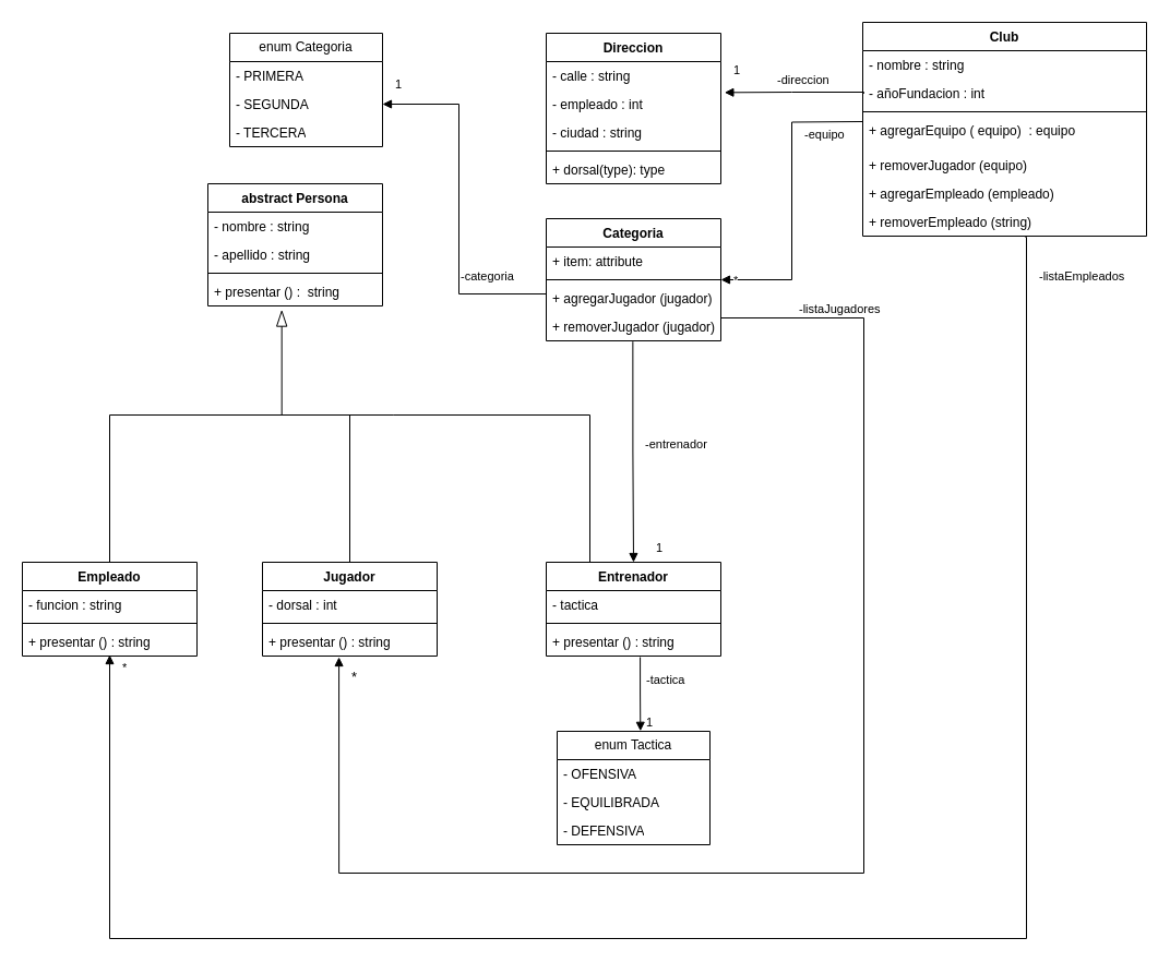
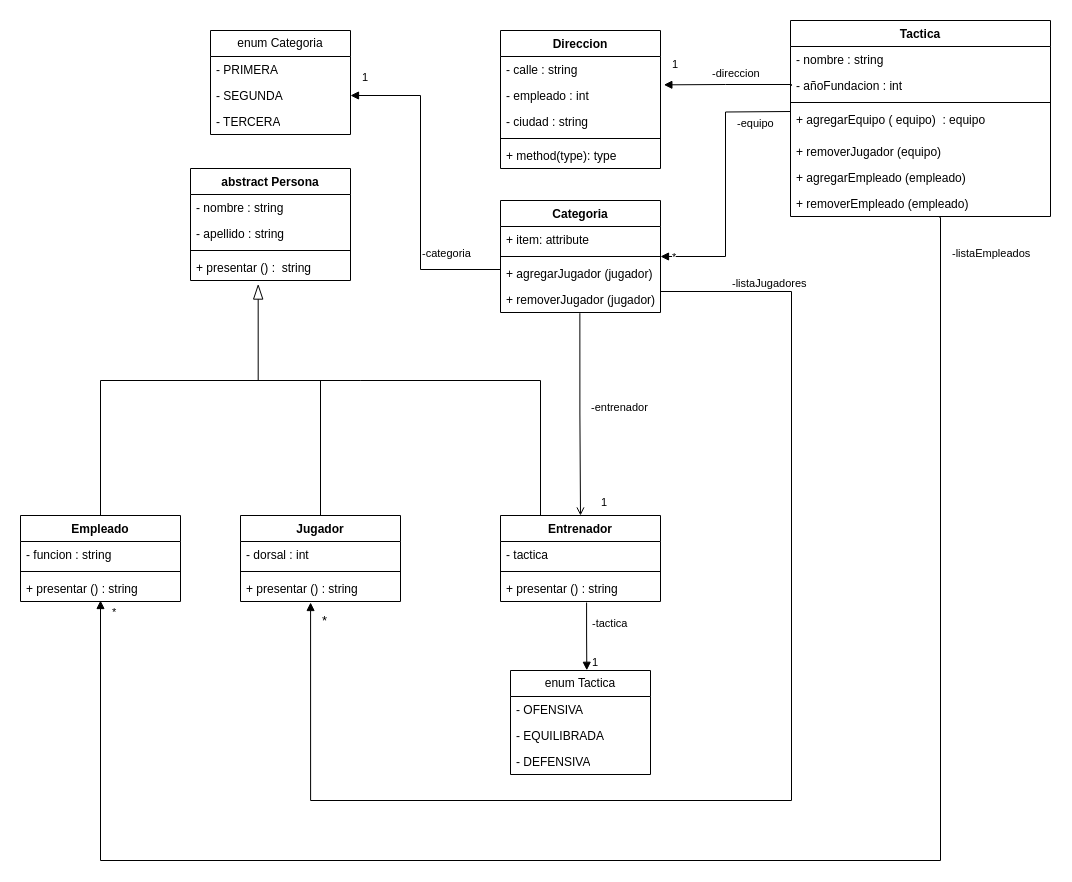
  <mxCell id="0" />
  <mxCell id="1" parent="0" />
- <mxCell id="2" value="Club" style="swimlane;fontStyle=1;align=center;verticalAlign=top;childLayout=stackLayout;horizontal=1;startSize=26;horizontalStack=0;resizeParent=1;resizeParentMax=0;resizeLast=0;collapsible=1;marginBottom=0;whiteSpace=wrap;html=1;" vertex="1" parent="1"><mxGeometry x="790" y="20" width="260" height="196" as="geometry" /></mxCell>
+ <mxCell id="2" value="Tactica" style="swimlane;fontStyle=1;align=center;verticalAlign=top;childLayout=stackLayout;horizontal=1;startSize=26;horizontalStack=0;resizeParent=1;resizeParentMax=0;resizeLast=0;collapsible=1;marginBottom=0;whiteSpace=wrap;html=1;" vertex="1" parent="1"><mxGeometry x="790" y="20" width="260" height="196" as="geometry" /></mxCell>
  <mxCell id="3" value="- nombre : string" style="text;strokeColor=none;fillColor=none;align=left;verticalAlign=top;spacingLeft=4;spacingRight=4;overflow=hidden;rotatable=0;points=[[0,0.5],[1,0.5]];portConstraint=eastwest;whiteSpace=wrap;html=1;" vertex="1" parent="2"><mxGeometry y="26" width="260" height="26" as="geometry" /></mxCell>
  <mxCell id="4" value="- añoFundacion : int" style="text;strokeColor=none;fillColor=none;align=left;verticalAlign=top;spacingLeft=4;spacingRight=4;overflow=hidden;rotatable=0;points=[[0,0.5],[1,0.5]];portConstraint=eastwest;whiteSpace=wrap;html=1;" vertex="1" parent="2"><mxGeometry y="52" width="260" height="26" as="geometry" /></mxCell>
  <mxCell id="5" value="" style="line;strokeWidth=1;fillColor=none;align=left;verticalAlign=middle;spacingTop=-1;spacingLeft=3;spacingRight=3;rotatable=0;labelPosition=right;points=[];portConstraint=eastwest;strokeColor=inherit;" vertex="1" parent="2"><mxGeometry y="78" width="260" height="8" as="geometry" /></mxCell>
  <mxCell id="6" value="+ agregarEquipo ( equipo)&amp;nbsp; : equipo" style="text;strokeColor=none;fillColor=none;align=left;verticalAlign=top;spacingLeft=4;spacingRight=4;overflow=hidden;rotatable=0;points=[[0,0.5],[1,0.5]];portConstraint=eastwest;whiteSpace=wrap;html=1;" vertex="1" parent="2"><mxGeometry y="86" width="260" height="32" as="geometry" /></mxCell>
  <mxCell id="7" value="+ removerJugador (equipo)&amp;nbsp;" style="text;strokeColor=none;fillColor=none;align=left;verticalAlign=top;spacingLeft=4;spacingRight=4;overflow=hidden;rotatable=0;points=[[0,0.5],[1,0.5]];portConstraint=eastwest;whiteSpace=wrap;html=1;" vertex="1" parent="2"><mxGeometry y="118" width="260" height="26" as="geometry" /></mxCell>
  <mxCell id="8" value="+ agregarEmpleado (empleado)" style="text;strokeColor=none;fillColor=none;align=left;verticalAlign=top;spacingLeft=4;spacingRight=4;overflow=hidden;rotatable=0;points=[[0,0.5],[1,0.5]];portConstraint=eastwest;whiteSpace=wrap;html=1;" vertex="1" parent="2"><mxGeometry y="144" width="260" height="26" as="geometry" /></mxCell>
- <mxCell id="9" value="+ removerEmpleado (string)" style="text;strokeColor=none;fillColor=none;align=left;verticalAlign=top;spacingLeft=4;spacingRight=4;overflow=hidden;rotatable=0;points=[[0,0.5],[1,0.5]];portConstraint=eastwest;whiteSpace=wrap;html=1;" vertex="1" parent="2"><mxGeometry y="170" width="260" height="26" as="geometry" /></mxCell>
+ <mxCell id="9" value="+ removerEmpleado (empleado)" style="text;strokeColor=none;fillColor=none;align=left;verticalAlign=top;spacingLeft=4;spacingRight=4;overflow=hidden;rotatable=0;points=[[0,0.5],[1,0.5]];portConstraint=eastwest;whiteSpace=wrap;html=1;" vertex="1" parent="2"><mxGeometry y="170" width="260" height="26" as="geometry" /></mxCell>
  <mxCell id="10" value="Direccion" style="swimlane;fontStyle=1;align=center;verticalAlign=top;childLayout=stackLayout;horizontal=1;startSize=26;horizontalStack=0;resizeParent=1;resizeParentMax=0;resizeLast=0;collapsible=1;marginBottom=0;whiteSpace=wrap;html=1;" vertex="1" parent="1"><mxGeometry x="500" y="30" width="160" height="138" as="geometry" /></mxCell>
  <mxCell id="11" value="- calle : string" style="text;strokeColor=none;fillColor=none;align=left;verticalAlign=top;spacingLeft=4;spacingRight=4;overflow=hidden;rotatable=0;points=[[0,0.5],[1,0.5]];portConstraint=eastwest;whiteSpace=wrap;html=1;" vertex="1" parent="10"><mxGeometry y="26" width="160" height="26" as="geometry" /></mxCell>
  <mxCell id="12" value="- empleado : int" style="text;strokeColor=none;fillColor=none;align=left;verticalAlign=top;spacingLeft=4;spacingRight=4;overflow=hidden;rotatable=0;points=[[0,0.5],[1,0.5]];portConstraint=eastwest;whiteSpace=wrap;html=1;" vertex="1" parent="10"><mxGeometry y="52" width="160" height="26" as="geometry" /></mxCell>
  <mxCell id="13" value="- ciudad : string" style="text;strokeColor=none;fillColor=none;align=left;verticalAlign=top;spacingLeft=4;spacingRight=4;overflow=hidden;rotatable=0;points=[[0,0.5],[1,0.5]];portConstraint=eastwest;whiteSpace=wrap;html=1;" vertex="1" parent="10"><mxGeometry y="78" width="160" height="26" as="geometry" /></mxCell>
  <mxCell id="14" value="" style="line;strokeWidth=1;fillColor=none;align=left;verticalAlign=middle;spacingTop=-1;spacingLeft=3;spacingRight=3;rotatable=0;labelPosition=right;points=[];portConstraint=eastwest;strokeColor=inherit;" vertex="1" parent="10"><mxGeometry y="104" width="160" height="8" as="geometry" /></mxCell>
- <mxCell id="15" value="+ dorsal(type): type" style="text;strokeColor=none;fillColor=none;align=left;verticalAlign=top;spacingLeft=4;spacingRight=4;overflow=hidden;rotatable=0;points=[[0,0.5],[1,0.5]];portConstraint=eastwest;whiteSpace=wrap;html=1;" vertex="1" parent="10"><mxGeometry y="112" width="160" height="26" as="geometry" /></mxCell>
+ <mxCell id="15" value="+ method(type): type" style="text;strokeColor=none;fillColor=none;align=left;verticalAlign=top;spacingLeft=4;spacingRight=4;overflow=hidden;rotatable=0;points=[[0,0.5],[1,0.5]];portConstraint=eastwest;whiteSpace=wrap;html=1;" vertex="1" parent="10"><mxGeometry y="112" width="160" height="26" as="geometry" /></mxCell>
  <mxCell id="16" value="enum Categoria" style="swimlane;fontStyle=0;childLayout=stackLayout;horizontal=1;startSize=26;fillColor=none;horizontalStack=0;resizeParent=1;resizeParentMax=0;resizeLast=0;collapsible=1;marginBottom=0;whiteSpace=wrap;html=1;" vertex="1" parent="1"><mxGeometry x="210" y="30" width="140" height="104" as="geometry" /></mxCell>
  <mxCell id="17" value="- PRIMERA" style="text;strokeColor=none;fillColor=none;align=left;verticalAlign=top;spacingLeft=4;spacingRight=4;overflow=hidden;rotatable=0;points=[[0,0.5],[1,0.5]];portConstraint=eastwest;whiteSpace=wrap;html=1;" vertex="1" parent="16"><mxGeometry y="26" width="140" height="26" as="geometry" /></mxCell>
  <mxCell id="18" value="- SEGUNDA" style="text;strokeColor=none;fillColor=none;align=left;verticalAlign=top;spacingLeft=4;spacingRight=4;overflow=hidden;rotatable=0;points=[[0,0.5],[1,0.5]];portConstraint=eastwest;whiteSpace=wrap;html=1;" vertex="1" parent="16"><mxGeometry y="52" width="140" height="26" as="geometry" /></mxCell>
  <mxCell id="19" value="- TERCERA" style="text;strokeColor=none;fillColor=none;align=left;verticalAlign=top;spacingLeft=4;spacingRight=4;overflow=hidden;rotatable=0;points=[[0,0.5],[1,0.5]];portConstraint=eastwest;whiteSpace=wrap;html=1;" vertex="1" parent="16"><mxGeometry y="78" width="140" height="26" as="geometry" /></mxCell>
  <mxCell id="20" value="Categoria" style="swimlane;fontStyle=1;align=center;verticalAlign=top;childLayout=stackLayout;horizontal=1;startSize=26;horizontalStack=0;resizeParent=1;resizeParentMax=0;resizeLast=0;collapsible=1;marginBottom=0;whiteSpace=wrap;html=1;" vertex="1" parent="1"><mxGeometry x="500" y="200" width="160" height="112" as="geometry" /></mxCell>
  <mxCell id="21" value="+ item: attribute" style="text;strokeColor=none;fillColor=none;align=left;verticalAlign=top;spacingLeft=4;spacingRight=4;overflow=hidden;rotatable=0;points=[[0,0.5],[1,0.5]];portConstraint=eastwest;whiteSpace=wrap;html=1;" vertex="1" parent="20"><mxGeometry y="26" width="160" height="26" as="geometry" /></mxCell>
  <mxCell id="22" value="" style="line;strokeWidth=1;fillColor=none;align=left;verticalAlign=middle;spacingTop=-1;spacingLeft=3;spacingRight=3;rotatable=0;labelPosition=right;points=[];portConstraint=eastwest;strokeColor=inherit;" vertex="1" parent="20"><mxGeometry y="52" width="160" height="8" as="geometry" /></mxCell>
  <mxCell id="23" value="+ agregarJugador (jugador)" style="text;strokeColor=none;fillColor=none;align=left;verticalAlign=top;spacingLeft=4;spacingRight=4;overflow=hidden;rotatable=0;points=[[0,0.5],[1,0.5]];portConstraint=eastwest;whiteSpace=wrap;html=1;" vertex="1" parent="20"><mxGeometry y="60" width="160" height="26" as="geometry" /></mxCell>
  <mxCell id="24" value="+ removerJugador (jugador)" style="text;strokeColor=none;fillColor=none;align=left;verticalAlign=top;spacingLeft=4;spacingRight=4;overflow=hidden;rotatable=0;points=[[0,0.5],[1,0.5]];portConstraint=eastwest;whiteSpace=wrap;html=1;" vertex="1" parent="20"><mxGeometry y="86" width="160" height="26" as="geometry" /></mxCell>
  <mxCell id="25" style="edgeStyle=orthogonalEdgeStyle;rounded=0;orthogonalLoop=1;jettySize=auto;html=1;exitX=0.5;exitY=0;exitDx=0;exitDy=0;endArrow=blockThin;endFill=0;entryX=0.423;entryY=1.137;entryDx=0;entryDy=0;entryPerimeter=0;strokeWidth=1;endSize=13;" edge="1" parent="1" source="26" target="39"><mxGeometry relative="1" as="geometry"><mxPoint x="260" y="290" as="targetPoint" /><Array as="points"><mxPoint x="360" y="380" /><mxPoint x="258" y="380" /><mxPoint x="258" y="284" /></Array></mxGeometry></mxCell>
  <mxCell id="26" value="Jugador" style="swimlane;fontStyle=1;align=center;verticalAlign=top;childLayout=stackLayout;horizontal=1;startSize=26;horizontalStack=0;resizeParent=1;resizeParentMax=0;resizeLast=0;collapsible=1;marginBottom=0;whiteSpace=wrap;html=1;" vertex="1" parent="1"><mxGeometry x="240" y="515" width="160" height="86" as="geometry" /></mxCell>
  <mxCell id="27" value="- dorsal : int" style="text;strokeColor=none;fillColor=none;align=left;verticalAlign=top;spacingLeft=4;spacingRight=4;overflow=hidden;rotatable=0;points=[[0,0.5],[1,0.5]];portConstraint=eastwest;whiteSpace=wrap;html=1;" vertex="1" parent="26"><mxGeometry y="26" width="160" height="26" as="geometry" /></mxCell>
  <mxCell id="28" value="" style="line;strokeWidth=1;fillColor=none;align=left;verticalAlign=middle;spacingTop=-1;spacingLeft=3;spacingRight=3;rotatable=0;labelPosition=right;points=[];portConstraint=eastwest;strokeColor=inherit;" vertex="1" parent="26"><mxGeometry y="52" width="160" height="8" as="geometry" /></mxCell>
  <mxCell id="29" value="+ presentar () : string" style="text;strokeColor=none;fillColor=none;align=left;verticalAlign=top;spacingLeft=4;spacingRight=4;overflow=hidden;rotatable=0;points=[[0,0.5],[1,0.5]];portConstraint=eastwest;whiteSpace=wrap;html=1;" vertex="1" parent="26"><mxGeometry y="60" width="160" height="26" as="geometry" /></mxCell>
  <mxCell id="30" style="edgeStyle=orthogonalEdgeStyle;rounded=0;orthogonalLoop=1;jettySize=auto;html=1;exitX=0.25;exitY=0;exitDx=0;exitDy=0;endArrow=none;endFill=0;" edge="1" parent="1" source="31"><mxGeometry relative="1" as="geometry"><mxPoint x="360" y="380" as="targetPoint" /><Array as="points"><mxPoint x="540" y="380" /></Array></mxGeometry></mxCell>
  <mxCell id="31" value="Entrenador" style="swimlane;fontStyle=1;align=center;verticalAlign=top;childLayout=stackLayout;horizontal=1;startSize=26;horizontalStack=0;resizeParent=1;resizeParentMax=0;resizeLast=0;collapsible=1;marginBottom=0;whiteSpace=wrap;html=1;" vertex="1" parent="1"><mxGeometry x="500" y="515" width="160" height="86" as="geometry" /></mxCell>
  <mxCell id="32" value="- tactica" style="text;strokeColor=none;fillColor=none;align=left;verticalAlign=top;spacingLeft=4;spacingRight=4;overflow=hidden;rotatable=0;points=[[0,0.5],[1,0.5]];portConstraint=eastwest;whiteSpace=wrap;html=1;" vertex="1" parent="31"><mxGeometry y="26" width="160" height="26" as="geometry" /></mxCell>
  <mxCell id="33" value="" style="line;strokeWidth=1;fillColor=none;align=left;verticalAlign=middle;spacingTop=-1;spacingLeft=3;spacingRight=3;rotatable=0;labelPosition=right;points=[];portConstraint=eastwest;strokeColor=inherit;" vertex="1" parent="31"><mxGeometry y="52" width="160" height="8" as="geometry" /></mxCell>
  <mxCell id="34" value="+ presentar () : string" style="text;strokeColor=none;fillColor=none;align=left;verticalAlign=top;spacingLeft=4;spacingRight=4;overflow=hidden;rotatable=0;points=[[0,0.5],[1,0.5]];portConstraint=eastwest;whiteSpace=wrap;html=1;" vertex="1" parent="31"><mxGeometry y="60" width="160" height="26" as="geometry" /></mxCell>
  <mxCell id="35" value="abstract Persona" style="swimlane;fontStyle=1;align=center;verticalAlign=top;childLayout=stackLayout;horizontal=1;startSize=26;horizontalStack=0;resizeParent=1;resizeParentMax=0;resizeLast=0;collapsible=1;marginBottom=0;whiteSpace=wrap;html=1;" vertex="1" parent="1"><mxGeometry x="190" y="168" width="160" height="112" as="geometry" /></mxCell>
  <mxCell id="36" value="- nombre : string" style="text;strokeColor=none;fillColor=none;align=left;verticalAlign=top;spacingLeft=4;spacingRight=4;overflow=hidden;rotatable=0;points=[[0,0.5],[1,0.5]];portConstraint=eastwest;whiteSpace=wrap;html=1;" vertex="1" parent="35"><mxGeometry y="26" width="160" height="26" as="geometry" /></mxCell>
  <mxCell id="37" value="- apellido : string" style="text;strokeColor=none;fillColor=none;align=left;verticalAlign=top;spacingLeft=4;spacingRight=4;overflow=hidden;rotatable=0;points=[[0,0.5],[1,0.5]];portConstraint=eastwest;whiteSpace=wrap;html=1;" vertex="1" parent="35"><mxGeometry y="52" width="160" height="26" as="geometry" /></mxCell>
  <mxCell id="38" value="" style="line;strokeWidth=1;fillColor=none;align=left;verticalAlign=middle;spacingTop=-1;spacingLeft=3;spacingRight=3;rotatable=0;labelPosition=right;points=[];portConstraint=eastwest;strokeColor=inherit;" vertex="1" parent="35"><mxGeometry y="78" width="160" height="8" as="geometry" /></mxCell>
  <mxCell id="39" value="+ presentar () :&amp;nbsp; string" style="text;strokeColor=none;fillColor=none;align=left;verticalAlign=top;spacingLeft=4;spacingRight=4;overflow=hidden;rotatable=0;points=[[0,0.5],[1,0.5]];portConstraint=eastwest;whiteSpace=wrap;html=1;" vertex="1" parent="35"><mxGeometry y="86" width="160" height="26" as="geometry" /></mxCell>
  <mxCell id="40" value="enum Tactica" style="swimlane;fontStyle=0;childLayout=stackLayout;horizontal=1;startSize=26;fillColor=none;horizontalStack=0;resizeParent=1;resizeParentMax=0;resizeLast=0;collapsible=1;marginBottom=0;whiteSpace=wrap;html=1;" vertex="1" parent="1"><mxGeometry x="510" y="670" width="140" height="104" as="geometry" /></mxCell>
  <mxCell id="41" value="- OFENSIVA" style="text;strokeColor=none;fillColor=none;align=left;verticalAlign=top;spacingLeft=4;spacingRight=4;overflow=hidden;rotatable=0;points=[[0,0.5],[1,0.5]];portConstraint=eastwest;whiteSpace=wrap;html=1;" vertex="1" parent="40"><mxGeometry y="26" width="140" height="26" as="geometry" /></mxCell>
  <mxCell id="42" value="- EQUILIBRADA" style="text;strokeColor=none;fillColor=none;align=left;verticalAlign=top;spacingLeft=4;spacingRight=4;overflow=hidden;rotatable=0;points=[[0,0.5],[1,0.5]];portConstraint=eastwest;whiteSpace=wrap;html=1;" vertex="1" parent="40"><mxGeometry y="52" width="140" height="26" as="geometry" /></mxCell>
  <mxCell id="43" value="- DEFENSIVA" style="text;strokeColor=none;fillColor=none;align=left;verticalAlign=top;spacingLeft=4;spacingRight=4;overflow=hidden;rotatable=0;points=[[0,0.5],[1,0.5]];portConstraint=eastwest;whiteSpace=wrap;html=1;" vertex="1" parent="40"><mxGeometry y="78" width="140" height="26" as="geometry" /></mxCell>
  <mxCell id="44" style="edgeStyle=orthogonalEdgeStyle;rounded=0;orthogonalLoop=1;jettySize=auto;html=1;endArrow=none;endFill=0;" edge="1" parent="1" source="45"><mxGeometry relative="1" as="geometry"><mxPoint x="260" y="380" as="targetPoint" /><Array as="points"><mxPoint x="100" y="380" /></Array></mxGeometry></mxCell>
  <mxCell id="45" value="Empleado" style="swimlane;fontStyle=1;align=center;verticalAlign=top;childLayout=stackLayout;horizontal=1;startSize=26;horizontalStack=0;resizeParent=1;resizeParentMax=0;resizeLast=0;collapsible=1;marginBottom=0;whiteSpace=wrap;html=1;" vertex="1" parent="1"><mxGeometry x="20" y="515" width="160" height="86" as="geometry" /></mxCell>
  <mxCell id="46" value="- funcion : string" style="text;strokeColor=none;fillColor=none;align=left;verticalAlign=top;spacingLeft=4;spacingRight=4;overflow=hidden;rotatable=0;points=[[0,0.5],[1,0.5]];portConstraint=eastwest;whiteSpace=wrap;html=1;" vertex="1" parent="45"><mxGeometry y="26" width="160" height="26" as="geometry" /></mxCell>
  <mxCell id="47" value="" style="line;strokeWidth=1;fillColor=none;align=left;verticalAlign=middle;spacingTop=-1;spacingLeft=3;spacingRight=3;rotatable=0;labelPosition=right;points=[];portConstraint=eastwest;strokeColor=inherit;" vertex="1" parent="45"><mxGeometry y="52" width="160" height="8" as="geometry" /></mxCell>
  <mxCell id="48" value="+ presentar () : string" style="text;strokeColor=none;fillColor=none;align=left;verticalAlign=top;spacingLeft=4;spacingRight=4;overflow=hidden;rotatable=0;points=[[0,0.5],[1,0.5]];portConstraint=eastwest;whiteSpace=wrap;html=1;" vertex="1" parent="45"><mxGeometry y="60" width="160" height="26" as="geometry" /></mxCell>
  <mxCell id="49" value="-direccion" style="endArrow=block;endFill=1;html=1;edgeStyle=orthogonalEdgeStyle;align=left;verticalAlign=top;rounded=0;entryX=1.021;entryY=1.09;entryDx=0;entryDy=0;entryPerimeter=0;exitX=0;exitY=0.5;exitDx=0;exitDy=0;" edge="1" parent="1" target="11"><mxGeometry x="0.278" y="-24" relative="1" as="geometry"><mxPoint x="790" y="85" as="sourcePoint" /><mxPoint x="870" y="90" as="targetPoint" /><Array as="points"><mxPoint x="791" y="85" /><mxPoint x="791" y="84" /><mxPoint x="725" y="84" /></Array><mxPoint as="offset" /></mxGeometry></mxCell>
  <mxCell id="50" value="1" style="edgeLabel;resizable=0;html=1;align=left;verticalAlign=bottom;" connectable="0" vertex="1" parent="49"><mxGeometry x="-1" relative="1" as="geometry"><mxPoint x="-120" y="-13" as="offset" /></mxGeometry></mxCell>
  <mxCell id="51" value="-equipo" style="endArrow=block;endFill=1;html=1;edgeStyle=orthogonalEdgeStyle;align=left;verticalAlign=top;rounded=0;exitX=0;exitY=0.5;exitDx=0;exitDy=0;entryX=1;entryY=0.5;entryDx=0;entryDy=0;" edge="1" parent="1" target="20"><mxGeometry x="-0.601" y="-1" relative="1" as="geometry"><mxPoint x="790" y="111" as="sourcePoint" /><mxPoint x="900" y="290" as="targetPoint" /><mxPoint as="offset" /></mxGeometry></mxCell>
  <mxCell id="52" value="*" style="edgeLabel;resizable=0;html=1;align=left;verticalAlign=bottom;" connectable="0" vertex="1" parent="51"><mxGeometry x="-1" relative="1" as="geometry"><mxPoint x="-120" y="154" as="offset" /></mxGeometry></mxCell>
  <mxCell id="53" value="-categoria" style="endArrow=block;endFill=1;html=1;edgeStyle=orthogonalEdgeStyle;align=left;verticalAlign=top;rounded=0;entryX=1;entryY=0.5;entryDx=0;entryDy=0;exitX=0;exitY=1.066;exitDx=0;exitDy=0;exitPerimeter=0;" edge="1" parent="1" target="18"><mxGeometry x="-0.318" relative="1" as="geometry"><mxPoint x="500" y="266.856" as="sourcePoint" /><mxPoint x="360" y="268.64" as="targetPoint" /><Array as="points"><mxPoint x="500" y="269" /><mxPoint x="420" y="269" /><mxPoint x="420" y="95" /></Array><mxPoint as="offset" /></mxGeometry></mxCell>
  <mxCell id="54" value="1" style="edgeLabel;resizable=0;html=1;align=left;verticalAlign=bottom;" connectable="0" vertex="1" parent="53"><mxGeometry x="-1" relative="1" as="geometry"><mxPoint x="-140" y="-182" as="offset" /></mxGeometry></mxCell>
  <mxCell id="55" value="-tactica" style="endArrow=block;endFill=1;html=1;edgeStyle=orthogonalEdgeStyle;align=left;verticalAlign=top;rounded=0;exitX=0.538;exitY=1.04;exitDx=0;exitDy=0;exitPerimeter=0;entryX=0.545;entryY=-0.002;entryDx=0;entryDy=0;entryPerimeter=0;" edge="1" parent="1" source="34" target="40"><mxGeometry x="-0.766" y="4" relative="1" as="geometry"><mxPoint x="630" y="630" as="sourcePoint" /><mxPoint x="790" y="630" as="targetPoint" /><mxPoint as="offset" /></mxGeometry></mxCell>
  <mxCell id="56" value="1" style="edgeLabel;resizable=0;html=1;align=left;verticalAlign=bottom;" connectable="0" vertex="1" parent="55"><mxGeometry x="-1" relative="1" as="geometry"><mxPoint x="4" y="68" as="offset" /></mxGeometry></mxCell>
- <mxCell id="57" value="-entrenador" style="endArrow=block;endFill=1;html=1;edgeStyle=orthogonalEdgeStyle;align=left;verticalAlign=top;rounded=0;exitX=0.496;exitY=1.027;exitDx=0;exitDy=0;exitPerimeter=0;" edge="1" parent="1" source="24" target="31"><mxGeometry x="-0.202" y="10" relative="1" as="geometry"><mxPoint x="580" y="340" as="sourcePoint" /><mxPoint x="780" y="420" as="targetPoint" /><mxPoint as="offset" /></mxGeometry></mxCell>
+ <mxCell id="57" value="-entrenador" style="endArrow=open;endFill=1;html=1;edgeStyle=orthogonalEdgeStyle;align=left;verticalAlign=top;rounded=0;exitX=0.496;exitY=1.027;exitDx=0;exitDy=0;exitPerimeter=0;" edge="1" parent="1" source="24" target="31"><mxGeometry x="-0.202" y="10" relative="1" as="geometry"><mxPoint x="580" y="340" as="sourcePoint" /><mxPoint x="780" y="420" as="targetPoint" /><mxPoint as="offset" /></mxGeometry></mxCell>
  <mxCell id="58" value="1" style="edgeLabel;resizable=0;html=1;align=left;verticalAlign=bottom;" connectable="0" vertex="1" parent="57"><mxGeometry x="-1" relative="1" as="geometry"><mxPoint x="20" y="197" as="offset" /></mxGeometry></mxCell>
  <mxCell id="59" value="-listaEmpleados" style="endArrow=block;endFill=1;html=1;edgeStyle=orthogonalEdgeStyle;align=left;verticalAlign=top;rounded=0;entryX=0.5;entryY=0.962;entryDx=0;entryDy=0;entryPerimeter=0;exitX=0.573;exitY=1.038;exitDx=0;exitDy=0;exitPerimeter=0;" edge="1" parent="1" source="9" target="48"><mxGeometry x="-0.973" y="10" relative="1" as="geometry"><mxPoint x="940" y="220" as="sourcePoint" /><mxPoint x="230" y="700" as="targetPoint" /><Array as="points"><mxPoint x="940" y="217" /><mxPoint x="940" y="860" /><mxPoint x="100" y="860" /></Array><mxPoint as="offset" /></mxGeometry></mxCell>
  <mxCell id="60" value="*" style="edgeLabel;resizable=0;html=1;align=left;verticalAlign=bottom;" connectable="0" vertex="1" parent="59"><mxGeometry x="-1" relative="1" as="geometry"><mxPoint x="-829" y="403" as="offset" /></mxGeometry></mxCell>
  <mxCell id="61" value="-listaJugadores" style="endArrow=block;endFill=1;html=1;edgeStyle=orthogonalEdgeStyle;align=left;verticalAlign=top;rounded=0;entryX=0.438;entryY=1.038;entryDx=0;entryDy=0;entryPerimeter=0;" edge="1" parent="1" target="29"><mxGeometry x="-0.892" y="21" relative="1" as="geometry"><mxPoint x="660" y="290" as="sourcePoint" /><mxPoint x="310" y="800" as="targetPoint" /><Array as="points"><mxPoint x="660" y="291" /><mxPoint x="791" y="291" /><mxPoint x="791" y="800" /><mxPoint x="310" y="800" /></Array><mxPoint as="offset" /></mxGeometry></mxCell>
  <mxCell id="62" value="&lt;font style=&quot;font-size: 13px;&quot;&gt;*&lt;/font&gt;" style="edgeLabel;resizable=0;html=1;align=left;verticalAlign=bottom;" connectable="0" vertex="1" parent="61"><mxGeometry x="-1" relative="1" as="geometry"><mxPoint x="-340" y="340" as="offset" /></mxGeometry></mxCell>
